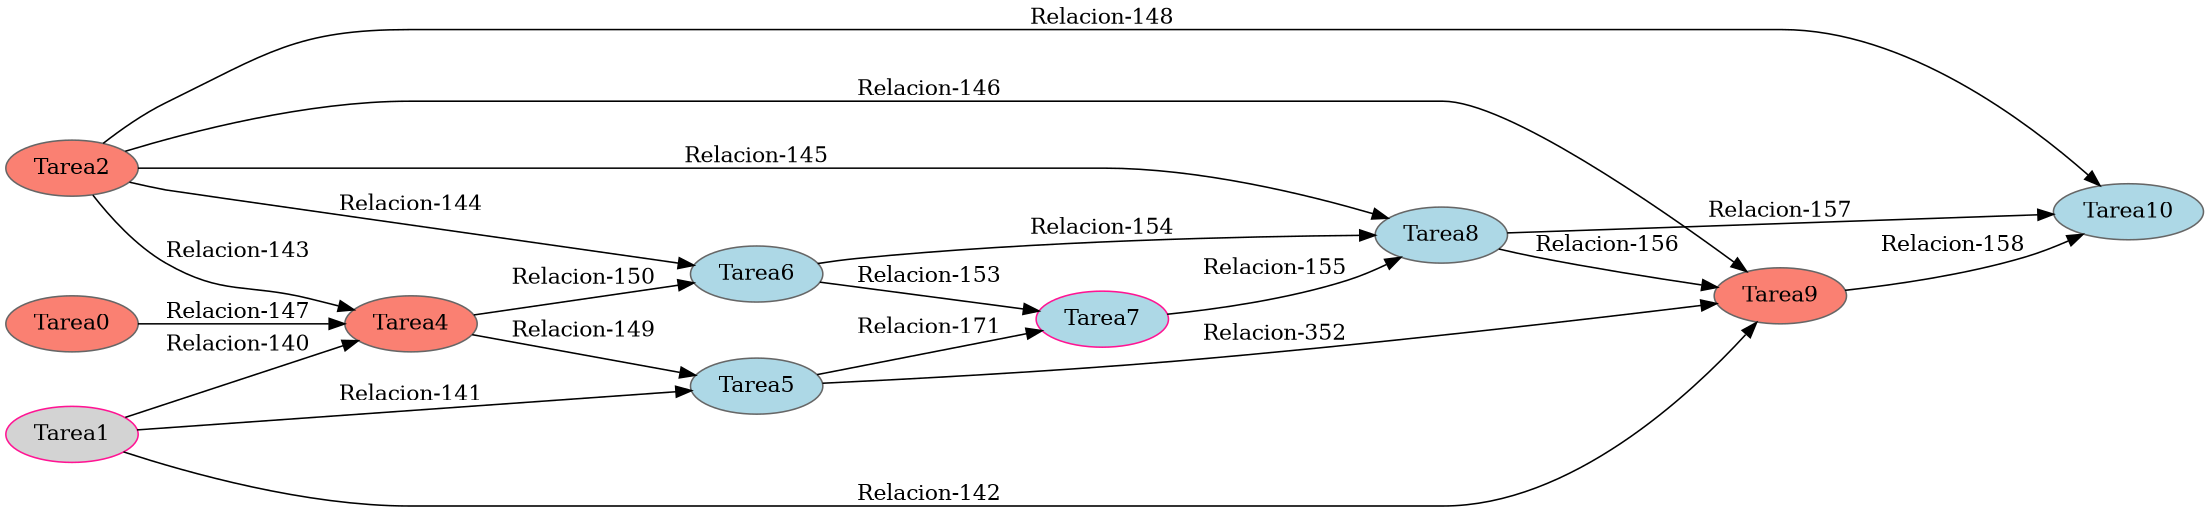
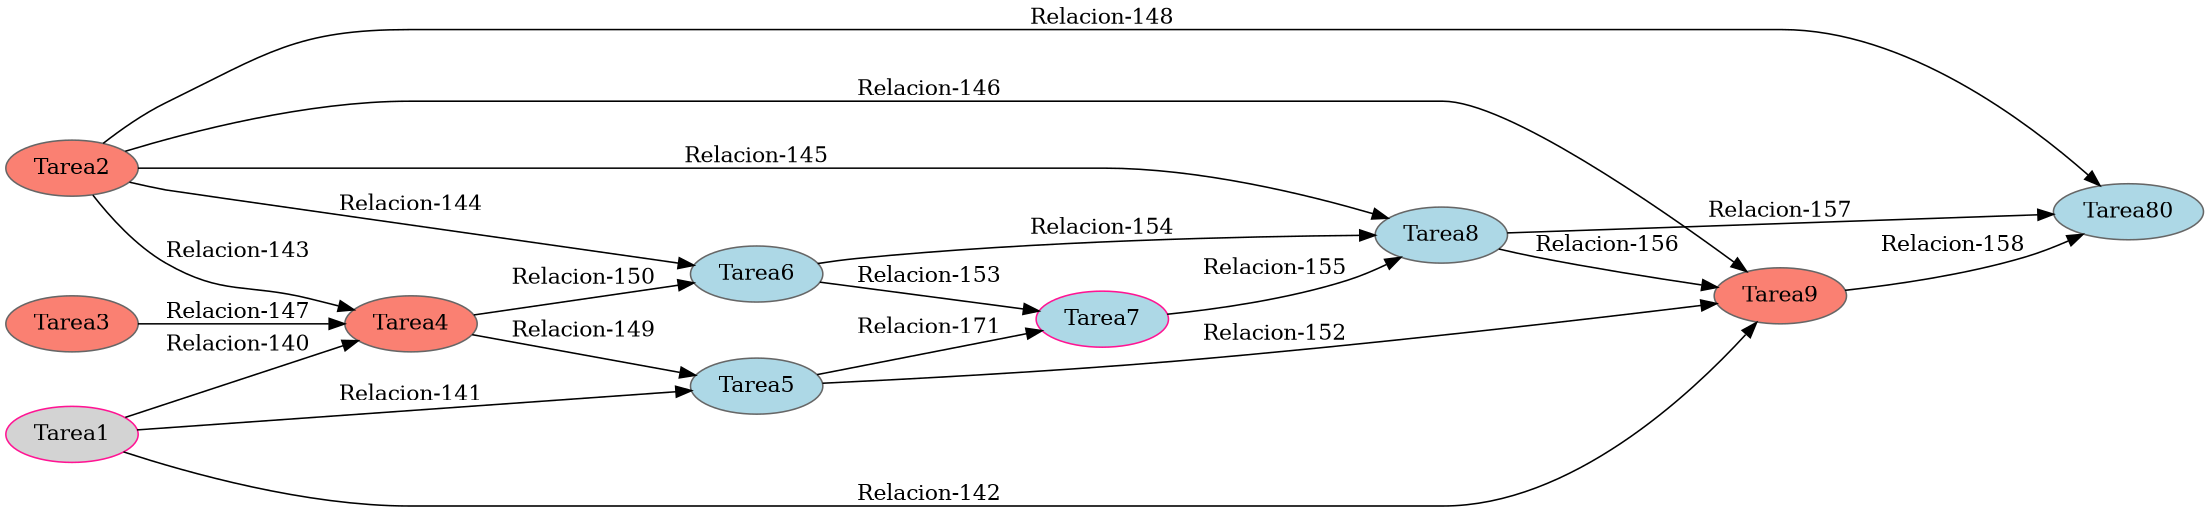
  strict digraph {
    rankdir=LR
    node [color=gray40 fillcolor=lightblue style=filled]
    edge [color=black]
    n1 [color=deeppink fillcolor=lightgrey label=Tarea1]
    n2 [fillcolor=salmon label=Tarea4]
    n3 [label=Tarea5]
    n4 [fillcolor=salmon label=Tarea9]
    n5 [label=Tarea6]
    n6 [color=deeppink label=Tarea7]
-   n7 [label=Tarea10]
+   n7 [label=Tarea80]
    n8 [fillcolor=salmon label=Tarea2]
    n9 [label=Tarea8]
-   n10 [fillcolor=salmon label=Tarea0]
+   n10 [fillcolor=salmon label=Tarea3]
    n1 -> n2 [label="Relacion-140"]
    n1 -> n3 [label="Relacion-141"]
    n1 -> n4 [label="Relacion-142"]
    n2 -> n3 [label="Relacion-149"]
    n2 -> n5 [label="Relacion-150"]
-   n3 -> n4 [label="Relacion-352"]
+   n3 -> n4 [label="Relacion-152"]
    n3 -> n6 [label="Relacion-171"]
    n4 -> n7 [label="Relacion-158"]
    n5 -> n6 [label="Relacion-153"]
    n5 -> n9 [label="Relacion-154"]
    n6 -> n9 [label="Relacion-155"]
    n8 -> n2 [label="Relacion-143"]
    n8 -> n4 [label="Relacion-146"]
    n8 -> n5 [label="Relacion-144"]
    n8 -> n7 [label="Relacion-148"]
    n8 -> n9 [label="Relacion-145"]
    n9 -> n4 [label="Relacion-156"]
    n9 -> n7 [label="Relacion-157"]
    n10 -> n2 [label="Relacion-147"]
  }
